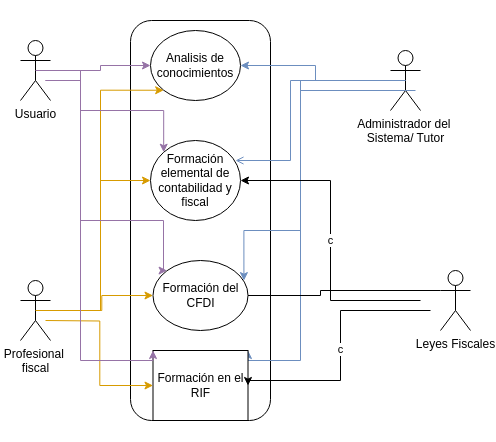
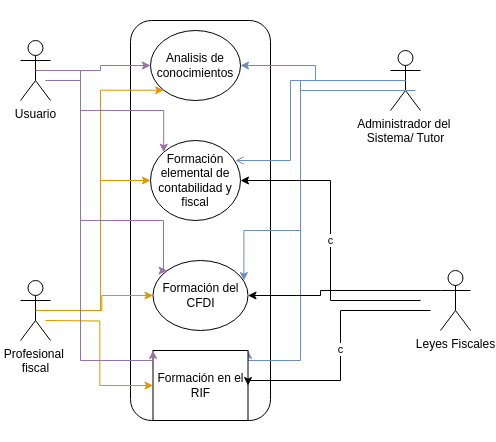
  <mxCell id="0" />
  <mxCell id="1" parent="0" />
  <mxCell id="2" value="" style="rounded=1;whiteSpace=wrap;html=1;fillColor=none;" parent="1" vertex="1"><mxGeometry x="130" y="20" width="140" height="400" as="geometry" /></mxCell>
  <mxCell id="3" value="Analisis de conocimientos" style="ellipse;whiteSpace=wrap;html=1;" parent="1" vertex="1"><mxGeometry x="150" y="30" width="90" height="70" as="geometry" /></mxCell>
  <mxCell id="4" value="Formación elemental de contabilidad y fiscal" style="ellipse;whiteSpace=wrap;html=1;" parent="1" vertex="1"><mxGeometry x="150" y="140" width="90" height="80" as="geometry" /></mxCell>
  <mxCell id="5" value="Formación del CFDI" style="ellipse;whiteSpace=wrap;html=1;" parent="1" vertex="1"><mxGeometry x="152.5" y="260" width="95" height="70" as="geometry" /></mxCell>
  <mxCell id="6" value="" style="edgeStyle=orthogonalEdgeStyle;rounded=0;orthogonalLoop=1;jettySize=auto;html=1;fillColor=#e1d5e7;strokeColor=#9673a6;" parent="1" source="7" target="3" edge="1"><mxGeometry relative="1" as="geometry" /></mxCell>
  <mxCell id="7" value="Usuario" style="shape=umlActor;verticalLabelPosition=bottom;labelBackgroundColor=#ffffff;verticalAlign=top;html=1;outlineConnect=0;fillColor=none;" parent="1" vertex="1"><mxGeometry x="20" y="40" width="30" height="60" as="geometry" /></mxCell>
  <mxCell id="8" value="" style="edgeStyle=orthogonalEdgeStyle;rounded=0;orthogonalLoop=1;jettySize=auto;html=1;entryX=0;entryY=1;entryDx=0;entryDy=0;exitX=0.5;exitY=0.5;exitDx=0;exitDy=0;exitPerimeter=0;fillColor=#ffe6cc;strokeColor=#d79b00;" parent="1" source="10" target="3" edge="1"><mxGeometry relative="1" as="geometry"><Array as="points"><mxPoint x="100" y="310" /><mxPoint x="100" y="90" /></Array></mxGeometry></mxCell>
  <mxCell id="9" value="" style="edgeStyle=orthogonalEdgeStyle;rounded=0;orthogonalLoop=1;jettySize=auto;html=1;entryX=0;entryY=0.5;entryDx=0;entryDy=0;exitX=0.5;exitY=0.5;exitDx=0;exitDy=0;exitPerimeter=0;fillColor=#ffe6cc;strokeColor=#d79b00;" parent="1" source="10" target="5" edge="1"><mxGeometry relative="1" as="geometry" /></mxCell>
  <mxCell id="10" value="Profesional&amp;nbsp;&lt;br&gt;fiscal" style="shape=umlActor;verticalLabelPosition=bottom;labelBackgroundColor=#ffffff;verticalAlign=top;html=1;outlineConnect=0;fillColor=none;" parent="1" vertex="1"><mxGeometry x="20" y="280" width="30" height="60" as="geometry" /></mxCell>
  <mxCell id="11" value="" style="edgeStyle=orthogonalEdgeStyle;rounded=0;orthogonalLoop=1;jettySize=auto;html=1;fillColor=#dae8fc;strokeColor=#6c8ebf;" parent="1" source="12" target="3" edge="1"><mxGeometry relative="1" as="geometry" /></mxCell>
  <mxCell id="12" value="Administrador del&amp;nbsp;&lt;br&gt;Sistema/ Tutor" style="shape=umlActor;verticalLabelPosition=bottom;labelBackgroundColor=#ffffff;verticalAlign=top;html=1;outlineConnect=0;fillColor=none;" parent="1" vertex="1"><mxGeometry x="390" y="50" width="30" height="60" as="geometry" /></mxCell>
  <mxCell id="13" value="" style="edgeStyle=orthogonalEdgeStyle;rounded=0;orthogonalLoop=1;jettySize=auto;html=1;entryX=0;entryY=0.5;entryDx=0;entryDy=0;exitX=0.5;exitY=0.5;exitDx=0;exitDy=0;exitPerimeter=0;fillColor=#ffe6cc;strokeColor=#d79b00;" parent="1" source="10" target="4" edge="1"><mxGeometry relative="1" as="geometry"><mxPoint x="55" y="310" as="sourcePoint" /><mxPoint x="160" y="255" as="targetPoint" /></mxGeometry></mxCell>
  <mxCell id="14" value="" style="edgeStyle=orthogonalEdgeStyle;rounded=0;orthogonalLoop=1;jettySize=auto;html=1;entryX=0.944;entryY=0.25;entryDx=0;entryDy=0;entryPerimeter=0;exitX=0.5;exitY=0.5;exitDx=0;exitDy=0;exitPerimeter=0;fillColor=#dae8fc;strokeColor=#6c8ebf;endArrow=open;" parent="1" source="12" target="4" edge="1"><mxGeometry relative="1" as="geometry"><mxPoint x="370" y="90" as="sourcePoint" /><mxPoint x="250" y="75" as="targetPoint" /><Array as="points"><mxPoint x="290" y="80" /><mxPoint x="290" y="160" /></Array></mxGeometry></mxCell>
  <mxCell id="15" value="" style="edgeStyle=orthogonalEdgeStyle;rounded=0;orthogonalLoop=1;jettySize=auto;html=1;entryX=1;entryY=0;entryDx=0;entryDy=0;exitX=0.5;exitY=0.5;exitDx=0;exitDy=0;exitPerimeter=0;fillColor=#dae8fc;strokeColor=#6c8ebf;" parent="1" source="12" target="18" edge="1"><mxGeometry relative="1" as="geometry"><mxPoint x="380" y="100" as="sourcePoint" /><mxPoint x="244.96" y="140" as="targetPoint" /><Array as="points"><mxPoint x="300" y="80" /><mxPoint x="300" y="360" /></Array></mxGeometry></mxCell>
  <mxCell id="16" value="" style="edgeStyle=orthogonalEdgeStyle;rounded=0;orthogonalLoop=1;jettySize=auto;html=1;fillColor=#e1d5e7;strokeColor=#9673a6;entryX=0;entryY=0;entryDx=0;entryDy=0;exitX=0.5;exitY=0.5;exitDx=0;exitDy=0;exitPerimeter=0;" parent="1" source="7" target="5" edge="1"><mxGeometry relative="1" as="geometry"><mxPoint x="70" y="90" as="sourcePoint" /><mxPoint x="173.18" y="310.251" as="targetPoint" /><Array as="points"><mxPoint x="80" y="70" /><mxPoint x="80" y="220" /><mxPoint x="163" y="220" /></Array></mxGeometry></mxCell>
  <mxCell id="17" value="" style="edgeStyle=orthogonalEdgeStyle;rounded=0;orthogonalLoop=1;jettySize=auto;html=1;fillColor=#e1d5e7;strokeColor=#9673a6;entryX=0;entryY=0;entryDx=0;entryDy=0;exitX=0.5;exitY=0.5;exitDx=0;exitDy=0;exitPerimeter=0;" parent="1" target="4" edge="1"><mxGeometry relative="1" as="geometry"><mxPoint x="45" y="80" as="sourcePoint" /><mxPoint x="173.18" y="260.251" as="targetPoint" /><Array as="points"><mxPoint x="80" y="80" /><mxPoint x="80" y="110" /><mxPoint x="163" y="110" /></Array></mxGeometry></mxCell>
  <mxCell id="18" value="Formación en el RIF" style="whiteSpace=wrap;html=1;rounded=0;" vertex="1" parent="1"><mxGeometry x="152.5" y="350" width="95" height="70" as="geometry" /></mxCell>
  <mxCell id="19" value="" style="edgeStyle=orthogonalEdgeStyle;rounded=0;orthogonalLoop=1;jettySize=auto;html=1;exitX=0.5;exitY=0.5;exitDx=0;exitDy=0;exitPerimeter=0;fillColor=#ffe6cc;strokeColor=#d79b00;entryX=0;entryY=0.5;entryDx=0;entryDy=0;" edge="1" parent="1" target="18"><mxGeometry relative="1" as="geometry"><mxPoint x="45" y="320" as="sourcePoint" /><mxPoint x="162.5" y="305" as="targetPoint" /></mxGeometry></mxCell>
  <mxCell id="20" value="" style="edgeStyle=orthogonalEdgeStyle;rounded=0;orthogonalLoop=1;jettySize=auto;html=1;fillColor=#e1d5e7;strokeColor=#9673a6;entryX=0;entryY=0;entryDx=0;entryDy=0;exitX=0.5;exitY=0.5;exitDx=0;exitDy=0;exitPerimeter=0;" edge="1" parent="1" target="18"><mxGeometry relative="1" as="geometry"><mxPoint x="45" y="80" as="sourcePoint" /><mxPoint x="176.591" y="280.121" as="targetPoint" /><Array as="points"><mxPoint x="80" y="80" /><mxPoint x="80" y="360" /></Array></mxGeometry></mxCell>
  <mxCell id="21" value="" style="edgeStyle=orthogonalEdgeStyle;rounded=0;orthogonalLoop=1;jettySize=auto;html=1;entryX=1;entryY=0;entryDx=0;entryDy=0;exitX=0.5;exitY=0.5;exitDx=0;exitDy=0;exitPerimeter=0;fillColor=#dae8fc;strokeColor=#6c8ebf;" edge="1" parent="1"><mxGeometry relative="1" as="geometry"><mxPoint x="415" y="90" as="sourcePoint" /><mxPoint x="243.409" y="280.121" as="targetPoint" /><Array as="points"><mxPoint x="300" y="90" /><mxPoint x="300" y="230" /></Array></mxGeometry></mxCell>
- <mxCell id="22" value="" style="edgeStyle=orthogonalEdgeStyle;rounded=0;orthogonalLoop=1;jettySize=auto;html=1;entryX=1;entryY=0.5;entryDx=0;entryDy=0;endArrow=none;" edge="1" parent="1" source="23" target="5"><mxGeometry relative="1" as="geometry"><mxPoint x="330" y="290" as="targetPoint" /><Array as="points"><mxPoint x="320" y="290" /><mxPoint x="320" y="295" /></Array></mxGeometry></mxCell>
+ <mxCell id="22" value="" style="edgeStyle=orthogonalEdgeStyle;rounded=0;orthogonalLoop=1;jettySize=auto;html=1;entryX=1;entryY=0.5;entryDx=0;entryDy=0;" edge="1" parent="1" source="23" target="5"><mxGeometry relative="1" as="geometry"><mxPoint x="330" y="290" as="targetPoint" /><Array as="points"><mxPoint x="320" y="290" /><mxPoint x="320" y="295" /></Array></mxGeometry></mxCell>
  <mxCell id="23" value="Leyes Fiscales" style="shape=umlActor;verticalLabelPosition=bottom;labelBackgroundColor=#ffffff;verticalAlign=top;html=1;outlineConnect=0;fillColor=none;" vertex="1" parent="1"><mxGeometry x="440" y="270" width="30" height="60" as="geometry" /></mxCell>
  <mxCell id="24" value="c&lt;span style=&quot;color: rgba(0 , 0 , 0 , 0) ; font-family: monospace ; font-size: 0px ; background-color: rgb(248 , 249 , 250)&quot;&gt;%3CmxGraphModel%3E%3Croot%3E%3CmxCell%20id%3D%220%22%2F%3E%3CmxCell%20id%3D%221%22%20parent%3D%220%22%2F%3E%3CmxCell%20id%3D%222%22%20value%3D%22%22%20style%3D%22edgeStyle%3DorthogonalEdgeStyle%3Brounded%3D0%3BorthogonalLoop%3D1%3BjettySize%3Dauto%3Bhtml%3D1%3BentryX%3D1%3BentryY%3D1%3BentryDx%3D0%3BentryDy%3D0%3B%22%20edge%3D%221%22%20parent%3D%221%22%3E%3CmxGeometry%20relative%3D%221%22%20as%3D%22geometry%22%3E%3CmxPoint%20x%3D%22420%22%20y%3D%22310%22%20as%3D%22sourcePoint%22%2F%3E%3CmxPoint%20x%3D%22236.82%22%20y%3D%22109.749%22%20as%3D%22targetPoint%22%2F%3E%3CArray%20as%3D%22points%22%3E%3CmxPoint%20x%3D%22330%22%20y%3D%22310%22%2F%3E%3CmxPoint%20x%3D%22330%22%20y%3D%22140%22%2F%3E%3CmxPoint%20x%3D%22237%22%20y%3D%22140%22%2F%3E%3C%2FArray%3E%3C%2FmxGeometry%3E%3C%2FmxCell%3E%3C%2Froot%3E%3C%2FmxGraphModel%3E&lt;/span&gt;" style="edgeStyle=orthogonalEdgeStyle;rounded=0;orthogonalLoop=1;jettySize=auto;html=1;entryX=1;entryY=0.5;entryDx=0;entryDy=0;" edge="1" parent="1" target="4"><mxGeometry relative="1" as="geometry"><mxPoint x="420" y="300" as="sourcePoint" /><mxPoint x="236.82" y="99.749" as="targetPoint" /><Array as="points"><mxPoint x="330" y="300" /><mxPoint x="330" y="180" /></Array></mxGeometry></mxCell>
  <mxCell id="25" value="c&lt;span style=&quot;color: rgba(0 , 0 , 0 , 0) ; font-family: monospace ; font-size: 0px ; background-color: rgb(248 , 249 , 250)&quot;&gt;%3CmxGraphModel%3E%3Croot%3E%3CmxCell%20id%3D%220%22%2F%3E%3CmxCell%20id%3D%221%22%20parent%3D%220%22%2F%3E%3CmxCell%20id%3D%222%22%20value%3D%22%22%20style%3D%22edgeStyle%3DorthogonalEdgeStyle%3Brounded%3D0%3BorthogonalLoop%3D1%3BjettySize%3Dauto%3Bhtml%3D1%3BentryX%3D1%3BentryY%3D1%3BentryDx%3D0%3BentryDy%3D0%3B%22%20edge%3D%221%22%20parent%3D%221%22%3E%3CmxGeometry%20relative%3D%221%22%20as%3D%22geometry%22%3E%3CmxPoint%20x%3D%22420%22%20y%3D%22310%22%20as%3D%22sourcePoint%22%2F%3E%3CmxPoint%20x%3D%22236.82%22%20y%3D%22109.749%22%20as%3D%22targetPoint%22%2F%3E%3CArray%20as%3D%22points%22%3E%3CmxPoint%20x%3D%22330%22%20y%3D%22310%22%2F%3E%3CmxPoint%20x%3D%22330%22%20y%3D%22140%22%2F%3E%3CmxPoint%20x%3D%22237%22%20y%3D%22140%22%2F%3E%3C%2FArray%3E%3C%2FmxGeometry%3E%3C%2FmxCell%3E%3C%2Froot%3E%3C%2FmxGraphModel%3E&lt;/span&gt;" style="edgeStyle=orthogonalEdgeStyle;rounded=0;orthogonalLoop=1;jettySize=auto;html=1;entryX=1;entryY=0.5;entryDx=0;entryDy=0;" edge="1" parent="1" target="18"><mxGeometry relative="1" as="geometry"><mxPoint x="430" y="310" as="sourcePoint" /><mxPoint x="250" y="190" as="targetPoint" /><Array as="points"><mxPoint x="340" y="310" /><mxPoint x="340" y="380" /><mxPoint x="248" y="380" /></Array></mxGeometry></mxCell>
